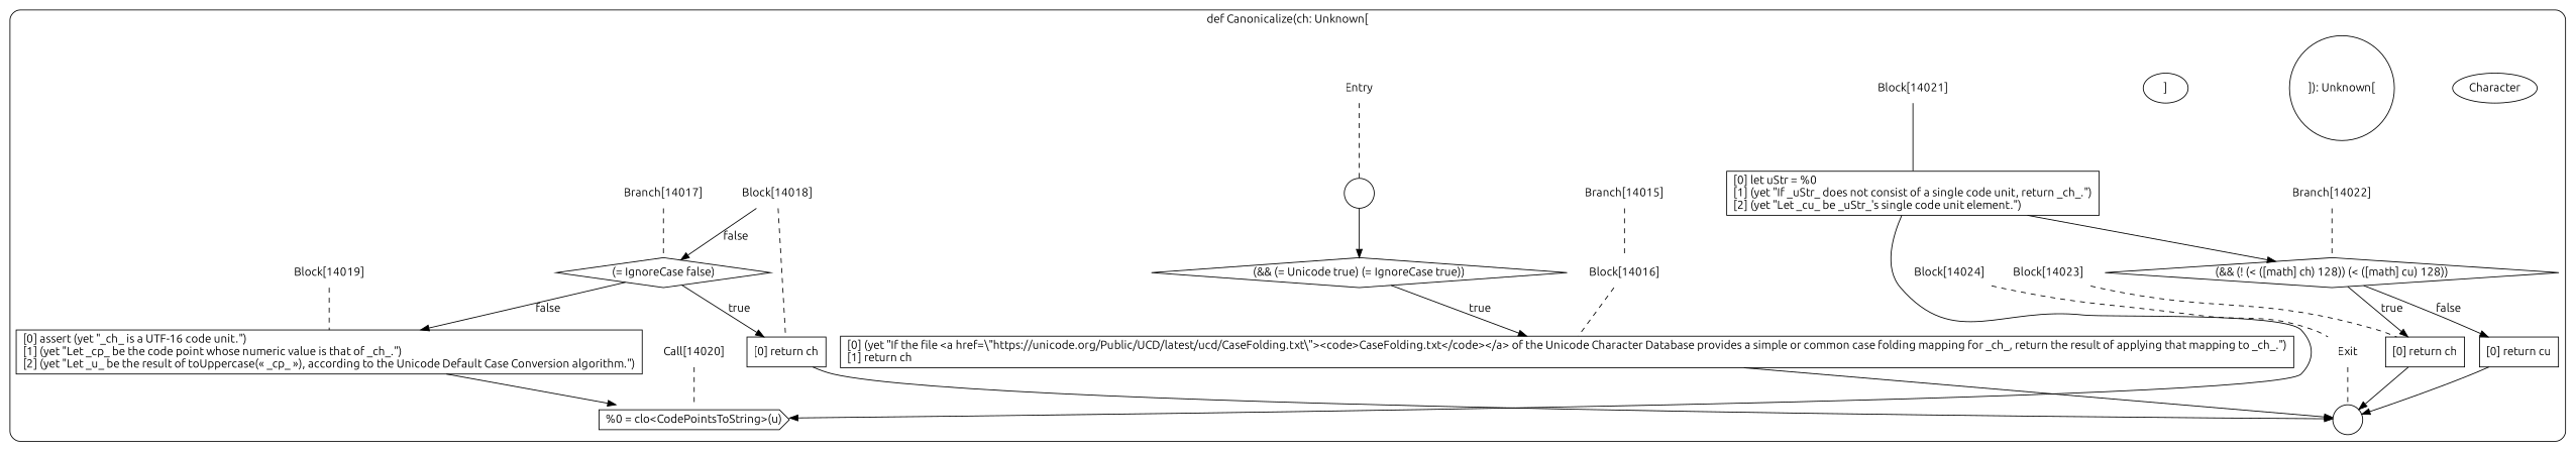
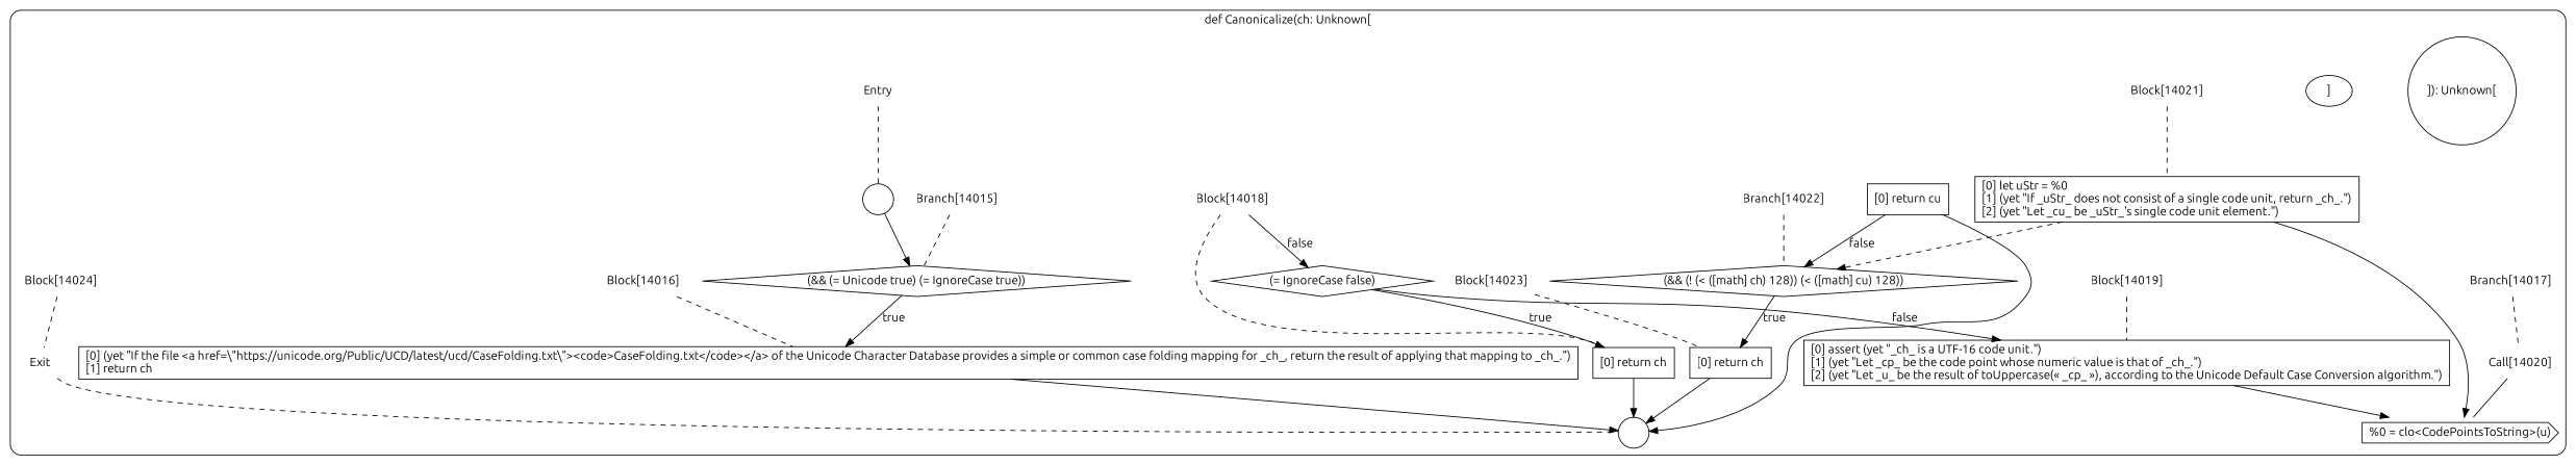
  digraph {
    fontname=Ubuntu
    node [fontname=Ubuntu shape=none]
    edge [color=black fontname=Ubuntu]
-   Character [shape=""]
    "]): Unknown[" [shape=circle]
    "]" [shape=""]
    n4 [label=<<font color="black">Entry</font>>]
    n5 [color=black fillcolor=white label=" " shape=circle style=filled]
    n6 [color=black fillcolor=white label=<<font color="black">(&amp;&amp; (= Unicode true) (= IgnoreCase true))</font>> shape=diamond style=filled]
    n7 [color=black fillcolor=white label=<<font color="black">[0] (yet &quot;If the file &lt;a href=\&quot;https://unicode.org/Public/UCD/latest/ucd/CaseFolding.txt\&quot;&gt;&lt;code&gt;CaseFolding.txt&lt;/code&gt;&lt;/a&gt; of the Unicode Character Database provides a simple or common case folding mapping for _ch_, return the result of applying that mapping to _ch_.&quot;)<BR ALIGN="LEFT"/>[1] return ch<BR ALIGN="LEFT"/></font>> shape=box style=filled]
    n8 [color=black fillcolor=white label=<<font color="black">(= IgnoreCase false)</font>> shape=diamond style=filled]
    n9 [label=<<font color="black">Exit</font>>]
    n10 [color=black fillcolor=white label=" " shape=circle style=filled]
    n11 [label=<<font color="black">Branch[14015]</font>>]
    n12 [color=black fillcolor=white label=<<font color="black">[0] return ch<BR ALIGN="LEFT"/></font>> shape=box style=filled]
    n13 [color=black fillcolor=white label=<<font color="black">[0] assert (yet &quot;_ch_ is a UTF-16 code unit.&quot;)<BR ALIGN="LEFT"/>[1] (yet &quot;Let _cp_ be the code point whose numeric value is that of _ch_.&quot;)<BR ALIGN="LEFT"/>[2] (yet &quot;Let _u_ be the result of toUppercase(&laquo; _cp_ &raquo;), according to the Unicode Default Case Conversion algorithm.&quot;)<BR ALIGN="LEFT"/></font>> shape=box style=filled]
    n14 [label=<<font color="black">Block[14016]</font>>]
    n15 [label=<<font color="black">Branch[14017]</font>>]
    n16 [color=black fillcolor=white label=<<font color="black">%0 = clo&lt;CodePointsToString&gt;(u)</font>> shape=cds style=filled]
    n17 [label=<<font color="black">Block[14018]</font>>]
    n18 [label=<<font color="black">Block[14019]</font>>]
    n19 [color=black fillcolor=white label=<<font color="black">[0] let uStr = %0<BR ALIGN="LEFT"/>[1] (yet &quot;If _uStr_ does not consist of a single code unit, return _ch_.&quot;)<BR ALIGN="LEFT"/>[2] (yet &quot;Let _cu_ be _uStr_'s single code unit element.&quot;)<BR ALIGN="LEFT"/></font>> shape=box style=filled]
    n20 [label=<<font color="black">Call[14020]</font>>]
    n21 [color=black fillcolor=white label=<<font color="black">(&amp;&amp; (! (&lt; ([math] ch) 128)) (&lt; ([math] cu) 128))</font>> shape=diamond style=filled]
    n22 [label=<<font color="black">Block[14021]</font>>]
    n23 [color=black fillcolor=white label=<<font color="black">[0] return ch<BR ALIGN="LEFT"/></font>> shape=box style=filled]
    n24 [color=black fillcolor=white label=<<font color="black">[0] return cu<BR ALIGN="LEFT"/></font>> shape=box style=filled]
    n25 [label=<<font color="black">Branch[14022]</font>>]
    n26 [label=<<font color="black">Block[14023]</font>>]
    n27 [label=<<font color="black">Block[14024]</font>>]
    subgraph cluster_1 {
      label="def Canonicalize(ch: Unknown["
      style=rounded
-     Character
      "]): Unknown["
      "]"
      n4
      n5
      n6
      n7
      n8
      n9
      n10
      n11
      n12
      n13
      n14
      n15
      n16
      n17
      n18
      n19
      n20
      n21
      n22
      n23
      n24
      n25
      n26
      n27
    }
    n4 -> n5 [arrowhead=none style=dashed]
    n5 -> n6
    n6 -> n7 [label=<<font color="black">true</font>>]
    n7 -> n10
    n8 -> n12 [label=<<font color="black">true</font>>]
    n8 -> n13 [label=<<font color="black">false</font>>]
    n9 -> n10 [arrowhead=none style=dashed]
-   n11 -> n14 [arrowhead=none style=dashed]
+   n11 -> n6 [arrowhead=none style=dashed]
    n12 -> n10
    n13 -> n16
    n14 -> n7 [arrowhead=none style=dashed]
-   n15 -> n8 [arrowhead=none style=dashed]
+   n15 -> n20 [arrowhead=none style=dashed]
    n17 -> n8 [label=<<font color="black">false</font>>]
    n17 -> n12 [arrowhead=none style=dashed]
    n18 -> n13 [arrowhead=none style=dashed]
    n19 -> n16
-   n19 -> n21
-   n20 -> n16 [arrowhead=none style=dashed]
+   n19 -> n21 [style=dashed]
+   n20 -> n16 [arrowhead=none style=solid]
    n21 -> n23 [label=<<font color="black">true</font>>]
-   n21 -> n24 [label=<<font color="black">false</font>>]
-   n22 -> n19 [arrowhead=none style=solid]
+   n24 -> n21 [label=<<font color="black">false</font>>]
+   n22 -> n19 [arrowhead=none style=dashed]
    n23 -> n10
    n24 -> n10
    n25 -> n21 [arrowhead=none style=dashed]
    n26 -> n23 [arrowhead=none style=dashed]
    n27 -> n9 [arrowhead=none style=dashed]
  }
